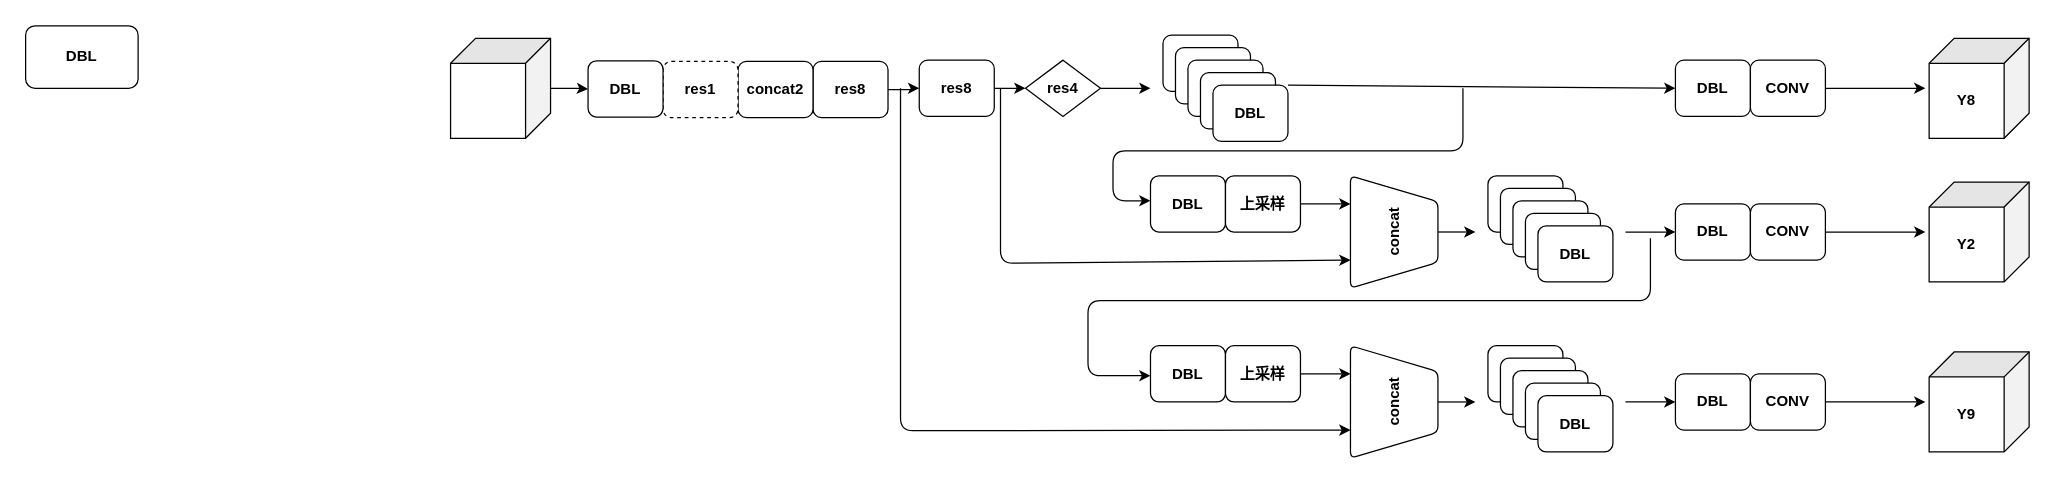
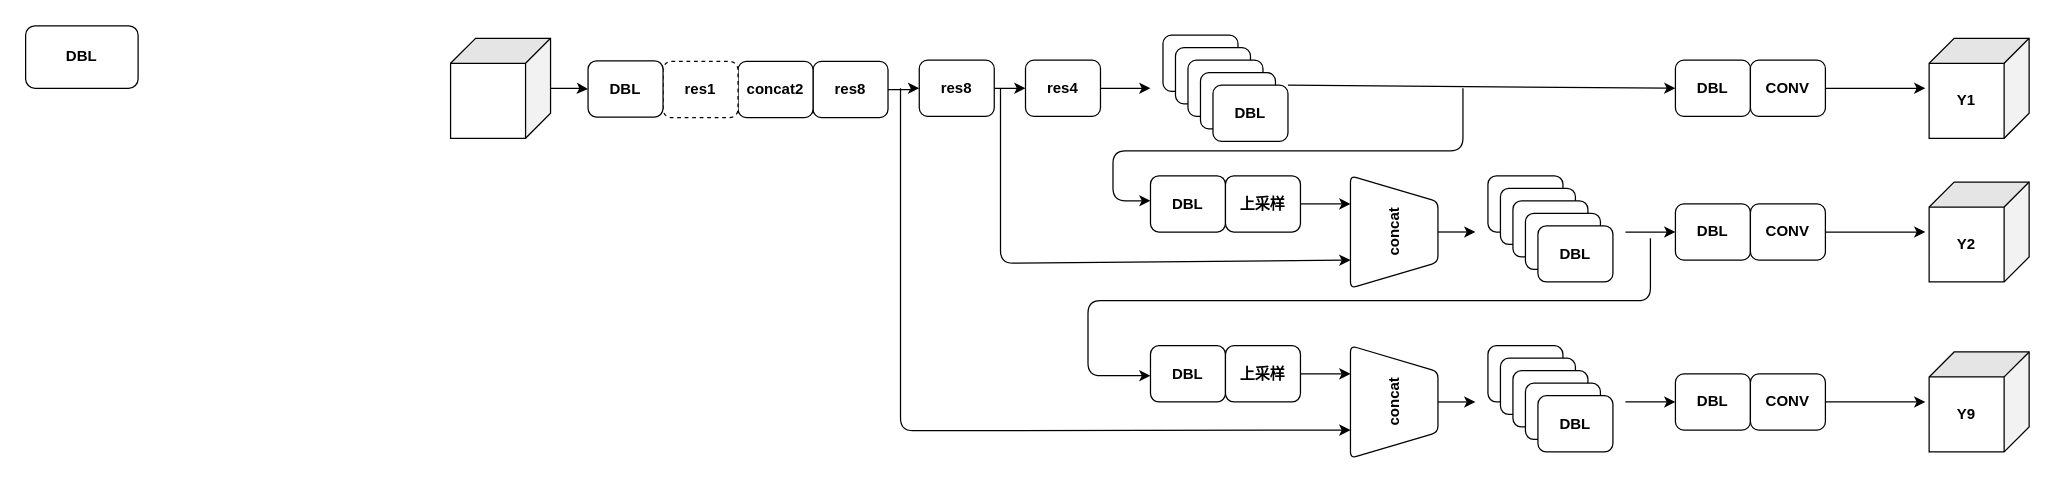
  <mxCell id="0" />
  <mxCell id="1" parent="0" />
  <mxCell id="2" style="edgeStyle=orthogonalEdgeStyle;rounded=0;orthogonalLoop=1;jettySize=auto;html=1;entryX=0;entryY=0.5;entryDx=0;entryDy=0;" edge="1" parent="1" source="3" target="20"><mxGeometry relative="1" as="geometry" /></mxCell>
  <mxCell id="3" value="" style="shape=cube;whiteSpace=wrap;html=1;boundedLbl=1;backgroundOutline=1;darkOpacity=0.05;darkOpacity2=0.1;direction=south;" vertex="1" parent="1"><mxGeometry x="360" y="30" width="80" height="80" as="geometry" /></mxCell>
  <mxCell id="4" value="&lt;b&gt;DBL&lt;/b&gt;" style="rounded=1;whiteSpace=wrap;html=1;" vertex="1" parent="1"><mxGeometry x="20" y="20" width="90" height="50" as="geometry" /></mxCell>
  <mxCell id="5" style="edgeStyle=orthogonalEdgeStyle;rounded=0;orthogonalLoop=1;jettySize=auto;html=1;entryX=0;entryY=0.5;entryDx=0;entryDy=0;" edge="1" parent="1" source="6" target="8"><mxGeometry relative="1" as="geometry" /></mxCell>
  <mxCell id="6" value="&lt;b&gt;res8&lt;/b&gt;" style="rounded=1;whiteSpace=wrap;html=1;" vertex="1" parent="1"><mxGeometry x="735" y="47.5" width="60" height="45" as="geometry" /></mxCell>
  <mxCell id="7" style="edgeStyle=orthogonalEdgeStyle;rounded=0;orthogonalLoop=1;jettySize=auto;html=1;" edge="1" parent="1" source="8"><mxGeometry relative="1" as="geometry"><mxPoint x="920" y="70" as="targetPoint" /></mxGeometry></mxCell>
- <mxCell id="8" value="&lt;b&gt;res4&lt;/b&gt;" style="rhombus;whiteSpace=wrap;html=1;" vertex="1" parent="1"><mxGeometry x="820" y="47.5" width="60" height="45" as="geometry" /></mxCell>
+ <mxCell id="8" value="&lt;b&gt;res4&lt;/b&gt;" style="rounded=1;whiteSpace=wrap;html=1;" vertex="1" parent="1"><mxGeometry x="820" y="47.5" width="60" height="45" as="geometry" /></mxCell>
  <mxCell id="9" value="" style="group" vertex="1" connectable="0" parent="1"><mxGeometry x="930" y="27.5" width="100" height="85" as="geometry" /></mxCell>
  <mxCell id="10" value="&lt;b&gt;DBL&lt;/b&gt;" style="rounded=1;whiteSpace=wrap;html=1;" vertex="1" parent="9"><mxGeometry width="60" height="45" as="geometry" /></mxCell>
  <mxCell id="11" value="&lt;b&gt;DBL&lt;/b&gt;" style="rounded=1;whiteSpace=wrap;html=1;" vertex="1" parent="9"><mxGeometry x="10" y="10" width="60" height="45" as="geometry" /></mxCell>
  <mxCell id="12" value="&lt;b&gt;DBL&lt;/b&gt;" style="rounded=1;whiteSpace=wrap;html=1;" vertex="1" parent="9"><mxGeometry x="20" y="20" width="60" height="45" as="geometry" /></mxCell>
  <mxCell id="13" value="&lt;b&gt;DBL&lt;/b&gt;" style="rounded=1;whiteSpace=wrap;html=1;" vertex="1" parent="9"><mxGeometry x="30" y="30" width="60" height="45" as="geometry" /></mxCell>
  <mxCell id="14" value="&lt;b&gt;DBL&lt;/b&gt;" style="rounded=1;whiteSpace=wrap;html=1;" vertex="1" parent="9"><mxGeometry x="40" y="40" width="60" height="45" as="geometry" /></mxCell>
  <mxCell id="15" value="&lt;b&gt;DBL&lt;/b&gt;" style="rounded=1;whiteSpace=wrap;html=1;" vertex="1" parent="1"><mxGeometry x="920" y="140" width="60" height="45" as="geometry" /></mxCell>
  <mxCell id="16" value="" style="group" vertex="1" connectable="0" parent="1"><mxGeometry x="470" y="48" width="240" height="45" as="geometry" /></mxCell>
  <mxCell id="17" value="&lt;b&gt;res8&lt;/b&gt;" style="rounded=1;whiteSpace=wrap;html=1;" vertex="1" parent="16"><mxGeometry x="180" y="0.5" width="60" height="45" as="geometry" /></mxCell>
  <mxCell id="18" value="&lt;b&gt;concat2&lt;/b&gt;" style="rounded=1;whiteSpace=wrap;html=1;" vertex="1" parent="16"><mxGeometry x="120" y="0.5" width="60" height="45" as="geometry" /></mxCell>
  <mxCell id="19" value="&lt;b&gt;res1&lt;/b&gt;" style="rounded=1;whiteSpace=wrap;html=1;dashed=1;" vertex="1" parent="16"><mxGeometry x="60" y="0.5" width="60" height="45" as="geometry" /></mxCell>
  <mxCell id="20" value="&lt;b&gt;DBL&lt;/b&gt;" style="rounded=1;whiteSpace=wrap;html=1;" vertex="1" parent="16"><mxGeometry width="60" height="45" as="geometry" /></mxCell>
  <mxCell id="21" style="edgeStyle=orthogonalEdgeStyle;rounded=0;orthogonalLoop=1;jettySize=auto;html=1;entryX=0.75;entryY=0;entryDx=0;entryDy=0;" edge="1" parent="1" source="22" target="24"><mxGeometry relative="1" as="geometry" /></mxCell>
  <mxCell id="22" value="&lt;b&gt;上采样&lt;/b&gt;" style="rounded=1;whiteSpace=wrap;html=1;" vertex="1" parent="1"><mxGeometry x="980" y="140" width="60" height="45" as="geometry" /></mxCell>
  <mxCell id="23" style="edgeStyle=orthogonalEdgeStyle;rounded=0;orthogonalLoop=1;jettySize=auto;html=1;" edge="1" parent="1" source="24"><mxGeometry relative="1" as="geometry"><mxPoint x="1180" y="185" as="targetPoint" /></mxGeometry></mxCell>
  <mxCell id="24" value="&lt;b&gt;concat&lt;/b&gt;" style="verticalLabelPosition=middle;verticalAlign=middle;html=1;shape=trapezoid;perimeter=trapezoidPerimeter;whiteSpace=wrap;size=0.23;arcSize=10;flipV=1;labelPosition=center;align=center;rounded=1;glass=1;gradientColor=none;rotation=-90;" vertex="1" parent="1"><mxGeometry x="1070" y="150" width="90" height="70" as="geometry" /></mxCell>
  <mxCell id="25" value="" style="group" vertex="1" connectable="0" parent="1"><mxGeometry x="1190" y="140" width="100" height="85" as="geometry" /></mxCell>
  <mxCell id="26" value="&lt;b&gt;DBL&lt;/b&gt;" style="rounded=1;whiteSpace=wrap;html=1;" vertex="1" parent="25"><mxGeometry width="60" height="45" as="geometry" /></mxCell>
  <mxCell id="27" value="&lt;b&gt;DBL&lt;/b&gt;" style="rounded=1;whiteSpace=wrap;html=1;" vertex="1" parent="25"><mxGeometry x="10" y="10" width="60" height="45" as="geometry" /></mxCell>
  <mxCell id="28" value="&lt;b&gt;DBL&lt;/b&gt;" style="rounded=1;whiteSpace=wrap;html=1;" vertex="1" parent="25"><mxGeometry x="20" y="20" width="60" height="45" as="geometry" /></mxCell>
  <mxCell id="29" value="&lt;b&gt;DBL&lt;/b&gt;" style="rounded=1;whiteSpace=wrap;html=1;" vertex="1" parent="25"><mxGeometry x="30" y="30" width="60" height="45" as="geometry" /></mxCell>
  <mxCell id="30" value="&lt;b&gt;DBL&lt;/b&gt;" style="rounded=1;whiteSpace=wrap;html=1;" vertex="1" parent="25"><mxGeometry x="40" y="40" width="60" height="45" as="geometry" /></mxCell>
  <mxCell id="31" value="&lt;b&gt;DBL&lt;/b&gt;" style="rounded=1;whiteSpace=wrap;html=1;" vertex="1" parent="1"><mxGeometry x="1340" y="162.5" width="60" height="45" as="geometry" /></mxCell>
  <mxCell id="32" style="edgeStyle=orthogonalEdgeStyle;rounded=0;orthogonalLoop=1;jettySize=auto;html=1;" edge="1" parent="1" source="33"><mxGeometry relative="1" as="geometry"><mxPoint x="1540" y="185" as="targetPoint" /></mxGeometry></mxCell>
  <mxCell id="33" value="&lt;b&gt;CONV&lt;/b&gt;" style="rounded=1;whiteSpace=wrap;html=1;" vertex="1" parent="1"><mxGeometry x="1400" y="162.5" width="60" height="45" as="geometry" /></mxCell>
  <mxCell id="34" value="&lt;b&gt;Y2&lt;/b&gt;" style="shape=cube;whiteSpace=wrap;html=1;boundedLbl=1;backgroundOutline=1;darkOpacity=0.05;darkOpacity2=0.1;direction=south;" vertex="1" parent="1"><mxGeometry x="1543" y="145" width="80" height="80" as="geometry" /></mxCell>
  <mxCell id="35" value="&lt;b&gt;DBL&lt;/b&gt;" style="rounded=1;whiteSpace=wrap;html=1;" vertex="1" parent="1"><mxGeometry x="920" y="276" width="60" height="45" as="geometry" /></mxCell>
  <mxCell id="36" style="edgeStyle=orthogonalEdgeStyle;rounded=0;orthogonalLoop=1;jettySize=auto;html=1;entryX=0.75;entryY=0;entryDx=0;entryDy=0;" edge="1" parent="1" source="37" target="39"><mxGeometry relative="1" as="geometry" /></mxCell>
  <mxCell id="37" value="&lt;b&gt;上采样&lt;/b&gt;" style="rounded=1;whiteSpace=wrap;html=1;" vertex="1" parent="1"><mxGeometry x="980" y="276" width="60" height="45" as="geometry" /></mxCell>
  <mxCell id="38" style="edgeStyle=orthogonalEdgeStyle;rounded=0;orthogonalLoop=1;jettySize=auto;html=1;" edge="1" parent="1" source="39"><mxGeometry relative="1" as="geometry"><mxPoint x="1180" y="321" as="targetPoint" /></mxGeometry></mxCell>
  <mxCell id="39" value="&lt;b&gt;concat&lt;/b&gt;" style="verticalLabelPosition=middle;verticalAlign=middle;html=1;shape=trapezoid;perimeter=trapezoidPerimeter;whiteSpace=wrap;size=0.23;arcSize=10;flipV=1;labelPosition=center;align=center;rounded=1;glass=1;gradientColor=none;rotation=-90;" vertex="1" parent="1"><mxGeometry x="1070" y="286" width="90" height="70" as="geometry" /></mxCell>
  <mxCell id="40" value="" style="group" vertex="1" connectable="0" parent="1"><mxGeometry x="1190" y="276" width="100" height="85" as="geometry" /></mxCell>
  <mxCell id="41" value="&lt;b&gt;DBL&lt;/b&gt;" style="rounded=1;whiteSpace=wrap;html=1;" vertex="1" parent="40"><mxGeometry width="60" height="45" as="geometry" /></mxCell>
  <mxCell id="42" value="&lt;b&gt;DBL&lt;/b&gt;" style="rounded=1;whiteSpace=wrap;html=1;" vertex="1" parent="40"><mxGeometry x="10" y="10" width="60" height="45" as="geometry" /></mxCell>
  <mxCell id="43" value="&lt;b&gt;DBL&lt;/b&gt;" style="rounded=1;whiteSpace=wrap;html=1;" vertex="1" parent="40"><mxGeometry x="20" y="20" width="60" height="45" as="geometry" /></mxCell>
  <mxCell id="44" value="&lt;b&gt;DBL&lt;/b&gt;" style="rounded=1;whiteSpace=wrap;html=1;" vertex="1" parent="40"><mxGeometry x="30" y="30" width="60" height="45" as="geometry" /></mxCell>
  <mxCell id="45" value="&lt;b&gt;DBL&lt;/b&gt;" style="rounded=1;whiteSpace=wrap;html=1;" vertex="1" parent="40"><mxGeometry x="40" y="40" width="60" height="45" as="geometry" /></mxCell>
  <mxCell id="46" value="&lt;b&gt;DBL&lt;/b&gt;" style="rounded=1;whiteSpace=wrap;html=1;" vertex="1" parent="1"><mxGeometry x="1340" y="298.5" width="60" height="45" as="geometry" /></mxCell>
  <mxCell id="47" style="edgeStyle=orthogonalEdgeStyle;rounded=0;orthogonalLoop=1;jettySize=auto;html=1;" edge="1" parent="1" source="48"><mxGeometry relative="1" as="geometry"><mxPoint x="1540" y="321" as="targetPoint" /></mxGeometry></mxCell>
  <mxCell id="48" value="&lt;b&gt;CONV&lt;/b&gt;" style="rounded=1;whiteSpace=wrap;html=1;" vertex="1" parent="1"><mxGeometry x="1400" y="298.5" width="60" height="45" as="geometry" /></mxCell>
  <mxCell id="49" value="&lt;b&gt;DBL&lt;/b&gt;" style="rounded=1;whiteSpace=wrap;html=1;" vertex="1" parent="1"><mxGeometry x="1340" y="47.5" width="60" height="45" as="geometry" /></mxCell>
  <mxCell id="50" style="edgeStyle=orthogonalEdgeStyle;rounded=0;orthogonalLoop=1;jettySize=auto;html=1;" edge="1" parent="1" source="51"><mxGeometry relative="1" as="geometry"><mxPoint x="1540" y="70" as="targetPoint" /></mxGeometry></mxCell>
  <mxCell id="51" value="&lt;b&gt;CONV&lt;/b&gt;" style="rounded=1;whiteSpace=wrap;html=1;" vertex="1" parent="1"><mxGeometry x="1400" y="47.5" width="60" height="45" as="geometry" /></mxCell>
  <mxCell id="52" style="edgeStyle=orthogonalEdgeStyle;rounded=0;orthogonalLoop=1;jettySize=auto;html=1;entryX=0;entryY=0.5;entryDx=0;entryDy=0;" edge="1" parent="1" source="17" target="6"><mxGeometry relative="1" as="geometry" /></mxCell>
  <mxCell id="53" value="" style="endArrow=classic;html=1;entryX=0;entryY=0.5;entryDx=0;entryDy=0;exitX=1;exitY=0;exitDx=0;exitDy=0;" edge="1" parent="1" source="14" target="49"><mxGeometry width="50" height="50" relative="1" as="geometry"><mxPoint x="1050" y="70" as="sourcePoint" /><mxPoint x="930" y="310" as="targetPoint" /></mxGeometry></mxCell>
  <mxCell id="54" value="" style="endArrow=classic;html=1;" edge="1" parent="1"><mxGeometry width="50" height="50" relative="1" as="geometry"><mxPoint x="1170" y="70" as="sourcePoint" /><mxPoint x="920" y="160" as="targetPoint" /><Array as="points"><mxPoint x="1170" y="120" /><mxPoint x="890" y="120" /><mxPoint x="890" y="160" /></Array></mxGeometry></mxCell>
  <mxCell id="55" value="" style="endArrow=classic;html=1;entryX=0.25;entryY=0;entryDx=0;entryDy=0;" edge="1" parent="1" target="24"><mxGeometry width="50" height="50" relative="1" as="geometry"><mxPoint x="800" y="70" as="sourcePoint" /><mxPoint x="920" y="310" as="targetPoint" /><Array as="points"><mxPoint x="800" y="210" /></Array></mxGeometry></mxCell>
- <mxCell id="56" value="&lt;b&gt;Y8&lt;/b&gt;" style="shape=cube;whiteSpace=wrap;html=1;boundedLbl=1;backgroundOutline=1;darkOpacity=0.05;darkOpacity2=0.1;direction=south;" vertex="1" parent="1"><mxGeometry x="1543" y="30" width="80" height="80" as="geometry" /></mxCell>
+ <mxCell id="56" value="&lt;b&gt;Y1&lt;/b&gt;" style="shape=cube;whiteSpace=wrap;html=1;boundedLbl=1;backgroundOutline=1;darkOpacity=0.05;darkOpacity2=0.1;direction=south;" vertex="1" parent="1"><mxGeometry x="1543" y="30" width="80" height="80" as="geometry" /></mxCell>
  <mxCell id="57" value="&lt;b&gt;Y9&lt;/b&gt;" style="shape=cube;whiteSpace=wrap;html=1;boundedLbl=1;backgroundOutline=1;darkOpacity=0.05;darkOpacity2=0.1;direction=south;" vertex="1" parent="1"><mxGeometry x="1543" y="281" width="80" height="80" as="geometry" /></mxCell>
  <mxCell id="58" value="" style="endArrow=classic;html=1;entryX=0.25;entryY=0;entryDx=0;entryDy=0;" edge="1" parent="1" target="39"><mxGeometry width="50" height="50" relative="1" as="geometry"><mxPoint x="720" y="70" as="sourcePoint" /><mxPoint x="750" y="310" as="targetPoint" /><Array as="points"><mxPoint x="720" y="344" /></Array></mxGeometry></mxCell>
  <mxCell id="59" value="" style="endArrow=classic;html=1;entryX=0;entryY=0.5;entryDx=0;entryDy=0;" edge="1" parent="1" target="31"><mxGeometry width="50" height="50" relative="1" as="geometry"><mxPoint x="1300" y="185" as="sourcePoint" /><mxPoint x="1240" y="310" as="targetPoint" /></mxGeometry></mxCell>
  <mxCell id="60" value="" style="endArrow=classic;html=1;entryX=0;entryY=0.533;entryDx=0;entryDy=0;entryPerimeter=0;" edge="1" parent="1" target="35"><mxGeometry width="50" height="50" relative="1" as="geometry"><mxPoint x="1320" y="190" as="sourcePoint" /><mxPoint x="910" y="300" as="targetPoint" /><Array as="points"><mxPoint x="1320" y="240" /><mxPoint x="870" y="240" /><mxPoint x="870" y="300" /></Array></mxGeometry></mxCell>
  <mxCell id="61" value="" style="endArrow=classic;html=1;entryX=0;entryY=0.5;entryDx=0;entryDy=0;" edge="1" parent="1" target="46"><mxGeometry width="50" height="50" relative="1" as="geometry"><mxPoint x="1300" y="321" as="sourcePoint" /><mxPoint x="1240" y="310" as="targetPoint" /></mxGeometry></mxCell>
